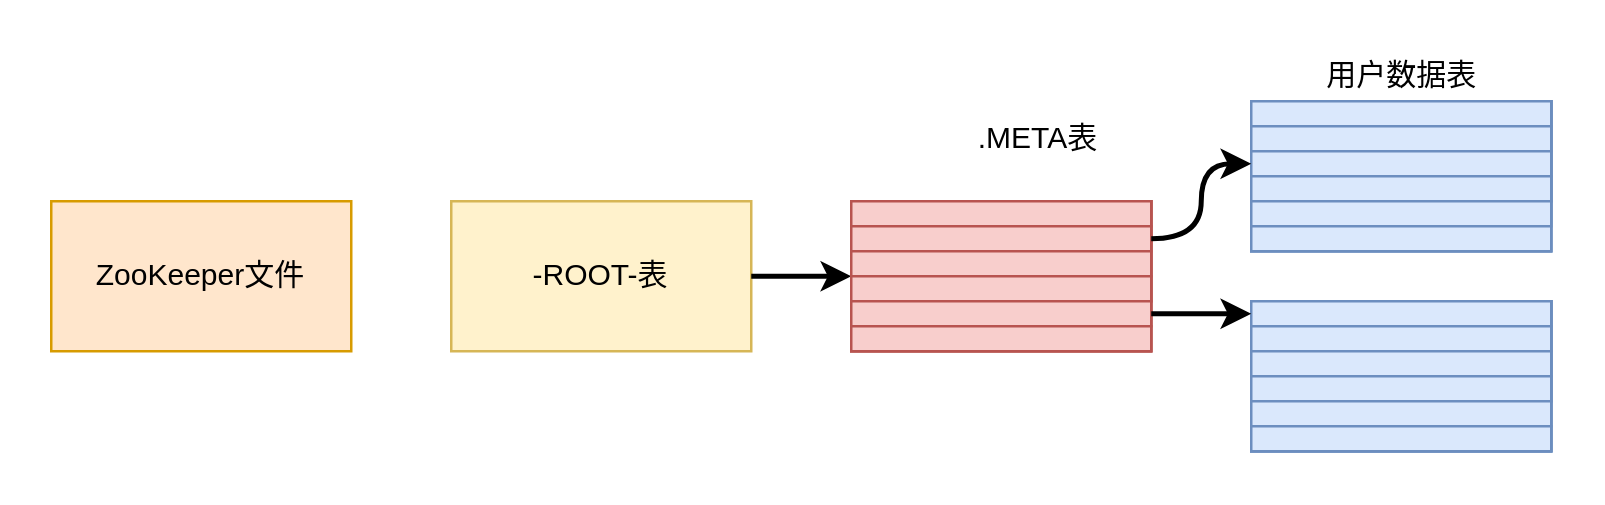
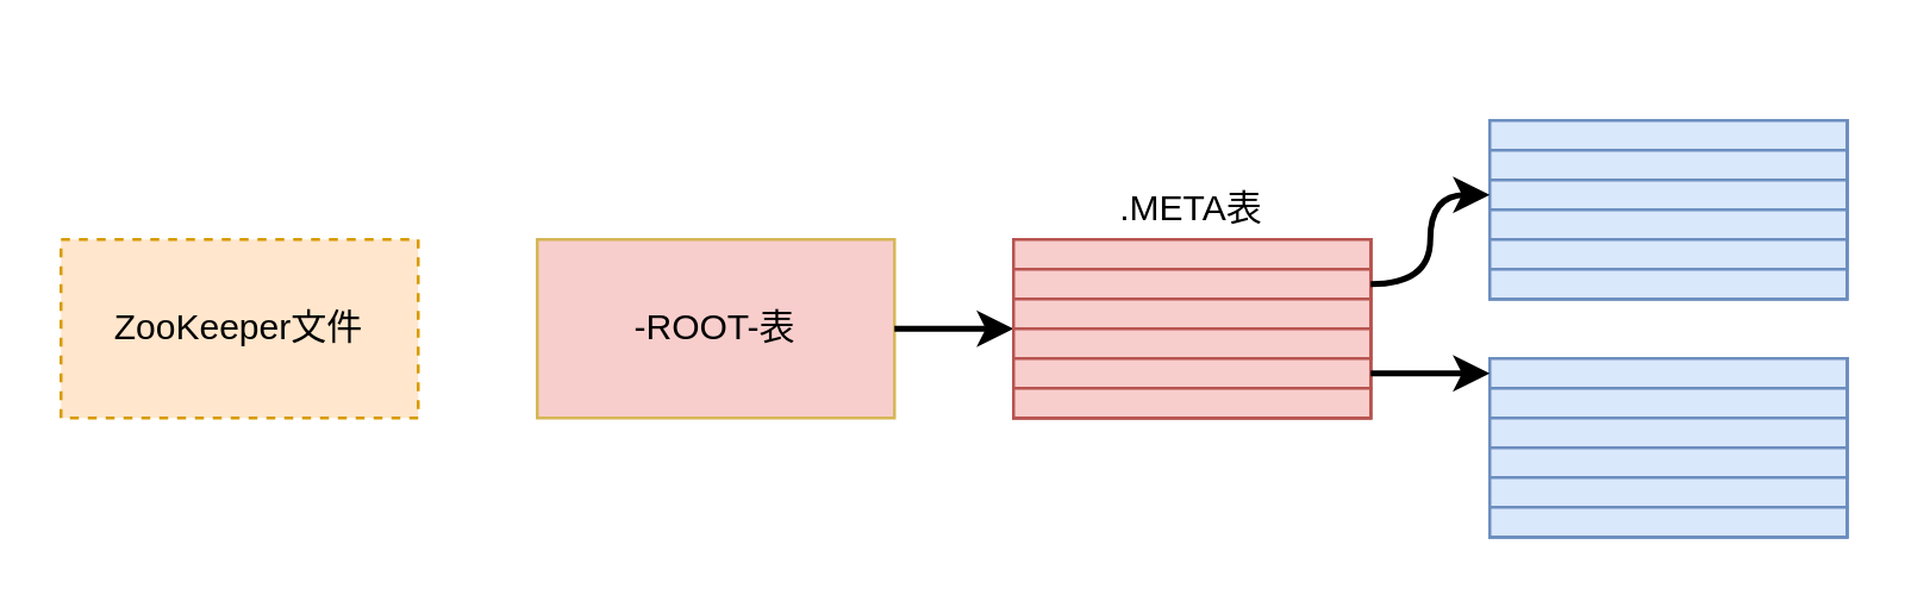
  <mxCell id="0" />
  <mxCell id="1" parent="0" />
  <mxCell id="2" value="" style="group" vertex="1" connectable="0" parent="1"><mxGeometry width="600" height="160" as="geometry" x="20" y="20" /></mxCell>
- <mxCell id="3" value="ZooKeeper文件" style="rounded=0;whiteSpace=wrap;html=1;fillColor=#ffe6cc;strokeColor=#d79b00;" vertex="1" parent="2"><mxGeometry y="60" width="120" height="60" as="geometry" /></mxCell>
- <mxCell id="4" value="-ROOT-表" style="rounded=0;whiteSpace=wrap;html=1;fillColor=#fff2cc;strokeColor=#d6b656;" vertex="1" parent="2"><mxGeometry x="160" y="60" width="120" height="60" as="geometry" /></mxCell>
+ <mxCell id="3" value="ZooKeeper文件" style="rounded=0;whiteSpace=wrap;html=1;fillColor=#ffe6cc;strokeColor=#d79b00;dashed=1;" vertex="1" parent="2"><mxGeometry y="60" width="120" height="60" as="geometry" /></mxCell>
+ <mxCell id="4" value="-ROOT-表" style="rounded=0;whiteSpace=wrap;html=1;fillColor=#f8cecc;strokeColor=#d6b656;" vertex="1" parent="2"><mxGeometry x="160" y="60" width="120" height="60" as="geometry" /></mxCell>
  <mxCell id="5" value="" style="rounded=0;whiteSpace=wrap;html=1;fillColor=#f8cecc;strokeColor=#b85450;" vertex="1" parent="2"><mxGeometry x="320" y="60" width="120" height="60" as="geometry" /></mxCell>
  <mxCell id="6" value="" style="edgeStyle=orthogonalEdgeStyle;rounded=0;orthogonalLoop=1;jettySize=auto;html=1;strokeWidth=2;" edge="1" parent="2" source="4" target="5"><mxGeometry relative="1" as="geometry" /></mxCell>
- <mxCell id="7" value=".META表" style="text;html=1;strokeColor=none;fillColor=none;align=center;verticalAlign=middle;whiteSpace=wrap;rounded=0;" vertex="1" parent="2"><mxGeometry x="335" y="25" width="120" height="20" as="geometry" /></mxCell>
- <mxCell id="8" value="用户数据表" style="text;html=1;align=center;verticalAlign=middle;resizable=0;points=[];autosize=1;" vertex="1" parent="2"><mxGeometry x="480" width="120" height="20" as="geometry" /></mxCell>
+ <mxCell id="7" value=".META表" style="text;html=1;strokeColor=none;fillColor=none;align=center;verticalAlign=middle;whiteSpace=wrap;rounded=0;" vertex="1" parent="2"><mxGeometry x="320" y="40" width="120" height="20" as="geometry" /></mxCell>
  <mxCell id="9" value="" style="group;fillColor=#f8cecc;strokeColor=#b85450;" vertex="1" connectable="0" parent="2"><mxGeometry x="320" y="60" width="120" height="60" as="geometry" /></mxCell>
  <mxCell id="10" value="" style="group;fillColor=#f8cecc;strokeColor=#b85450;" vertex="1" connectable="0" parent="9"><mxGeometry width="120" height="40" as="geometry" /></mxCell>
  <mxCell id="11" value="" style="rounded=0;whiteSpace=wrap;html=1;fillColor=#f8cecc;strokeColor=#b85450;" vertex="1" parent="10"><mxGeometry width="120" height="10" as="geometry" /></mxCell>
  <mxCell id="12" value="" style="rounded=0;whiteSpace=wrap;html=1;fillColor=#f8cecc;strokeColor=#b85450;" vertex="1" parent="10"><mxGeometry y="10" width="120" height="10" as="geometry" /></mxCell>
  <mxCell id="13" value="" style="rounded=0;whiteSpace=wrap;html=1;fillColor=#f8cecc;strokeColor=#b85450;" vertex="1" parent="10"><mxGeometry y="20" width="120" height="10" as="geometry" /></mxCell>
  <mxCell id="14" value="" style="rounded=0;whiteSpace=wrap;html=1;fillColor=#f8cecc;strokeColor=#b85450;" vertex="1" parent="10"><mxGeometry y="30" width="120" height="10" as="geometry" /></mxCell>
  <mxCell id="15" value="" style="rounded=0;whiteSpace=wrap;html=1;fillColor=#f8cecc;strokeColor=#b85450;" vertex="1" parent="9"><mxGeometry y="40" width="120" height="10" as="geometry" /></mxCell>
  <mxCell id="16" value="" style="rounded=0;whiteSpace=wrap;html=1;fillColor=#f8cecc;strokeColor=#b85450;" vertex="1" parent="9"><mxGeometry y="50" width="120" height="10" as="geometry" /></mxCell>
  <mxCell id="17" value="" style="group;fillColor=#dae8fc;strokeColor=#6c8ebf;" vertex="1" connectable="0" parent="2"><mxGeometry x="480" y="20" width="120" height="60" as="geometry" /></mxCell>
  <mxCell id="18" value="" style="rounded=0;whiteSpace=wrap;html=1;fillColor=#dae8fc;strokeColor=#6c8ebf;" vertex="1" parent="17"><mxGeometry width="120" height="60" as="geometry" /></mxCell>
  <mxCell id="19" value="" style="group;fillColor=#dae8fc;strokeColor=#6c8ebf;" vertex="1" connectable="0" parent="17"><mxGeometry width="120" height="60" as="geometry" /></mxCell>
  <mxCell id="20" value="" style="group;fillColor=#dae8fc;strokeColor=#6c8ebf;" vertex="1" connectable="0" parent="19"><mxGeometry width="120" height="40" as="geometry" /></mxCell>
  <mxCell id="21" value="" style="rounded=0;whiteSpace=wrap;html=1;fillColor=#dae8fc;strokeColor=#6c8ebf;" vertex="1" parent="20"><mxGeometry width="120" height="10" as="geometry" /></mxCell>
  <mxCell id="22" value="" style="rounded=0;whiteSpace=wrap;html=1;fillColor=#dae8fc;strokeColor=#6c8ebf;" vertex="1" parent="20"><mxGeometry y="10" width="120" height="10" as="geometry" /></mxCell>
  <mxCell id="23" value="" style="rounded=0;whiteSpace=wrap;html=1;fillColor=#dae8fc;strokeColor=#6c8ebf;" vertex="1" parent="20"><mxGeometry y="20" width="120" height="10" as="geometry" /></mxCell>
  <mxCell id="24" value="" style="rounded=0;whiteSpace=wrap;html=1;fillColor=#dae8fc;strokeColor=#6c8ebf;" vertex="1" parent="20"><mxGeometry y="30" width="120" height="10" as="geometry" /></mxCell>
  <mxCell id="25" value="" style="rounded=0;whiteSpace=wrap;html=1;fillColor=#dae8fc;strokeColor=#6c8ebf;" vertex="1" parent="19"><mxGeometry y="40" width="120" height="10" as="geometry" /></mxCell>
  <mxCell id="26" value="" style="group;fillColor=#dae8fc;strokeColor=#6c8ebf;" vertex="1" connectable="0" parent="2"><mxGeometry x="480" y="100" width="120" height="60" as="geometry" /></mxCell>
  <mxCell id="27" value="" style="rounded=0;whiteSpace=wrap;html=1;fillColor=#dae8fc;strokeColor=#6c8ebf;" vertex="1" parent="26"><mxGeometry width="120" height="60" as="geometry" /></mxCell>
  <mxCell id="28" value="" style="group;fillColor=#dae8fc;strokeColor=#6c8ebf;" vertex="1" connectable="0" parent="26"><mxGeometry width="120" height="60" as="geometry" /></mxCell>
  <mxCell id="29" value="" style="group;fillColor=#dae8fc;strokeColor=#6c8ebf;" vertex="1" connectable="0" parent="28"><mxGeometry width="120" height="40" as="geometry" /></mxCell>
  <mxCell id="30" value="" style="rounded=0;whiteSpace=wrap;html=1;fillColor=#dae8fc;strokeColor=#6c8ebf;" vertex="1" parent="29"><mxGeometry width="120" height="10" as="geometry" /></mxCell>
  <mxCell id="31" value="" style="rounded=0;whiteSpace=wrap;html=1;fillColor=#dae8fc;strokeColor=#6c8ebf;" vertex="1" parent="29"><mxGeometry y="10" width="120" height="10" as="geometry" /></mxCell>
  <mxCell id="32" value="" style="rounded=0;whiteSpace=wrap;html=1;fillColor=#dae8fc;strokeColor=#6c8ebf;" vertex="1" parent="29"><mxGeometry y="20" width="120" height="10" as="geometry" /></mxCell>
  <mxCell id="33" value="" style="rounded=0;whiteSpace=wrap;html=1;fillColor=#dae8fc;strokeColor=#6c8ebf;" vertex="1" parent="29"><mxGeometry y="30" width="120" height="10" as="geometry" /></mxCell>
  <mxCell id="34" value="" style="rounded=0;whiteSpace=wrap;html=1;fillColor=#dae8fc;strokeColor=#6c8ebf;" vertex="1" parent="28"><mxGeometry y="40" width="120" height="10" as="geometry" /></mxCell>
  <mxCell id="35" value="" style="rounded=0;whiteSpace=wrap;html=1;fillColor=#dae8fc;strokeColor=#6c8ebf;" vertex="1" parent="28"><mxGeometry y="50" width="120" height="10" as="geometry" /></mxCell>
  <mxCell id="36" style="edgeStyle=orthogonalEdgeStyle;orthogonalLoop=1;jettySize=auto;html=1;exitX=1;exitY=0.5;exitDx=0;exitDy=0;entryX=0;entryY=0.5;entryDx=0;entryDy=0;curved=1;strokeWidth=2;" edge="1" parent="2" source="12" target="23"><mxGeometry relative="1" as="geometry" /></mxCell>
  <mxCell id="37" style="edgeStyle=orthogonalEdgeStyle;rounded=0;orthogonalLoop=1;jettySize=auto;html=1;exitX=1;exitY=0.5;exitDx=0;exitDy=0;strokeWidth=2;" edge="1" parent="2" source="15" target="30"><mxGeometry relative="1" as="geometry" /></mxCell>
